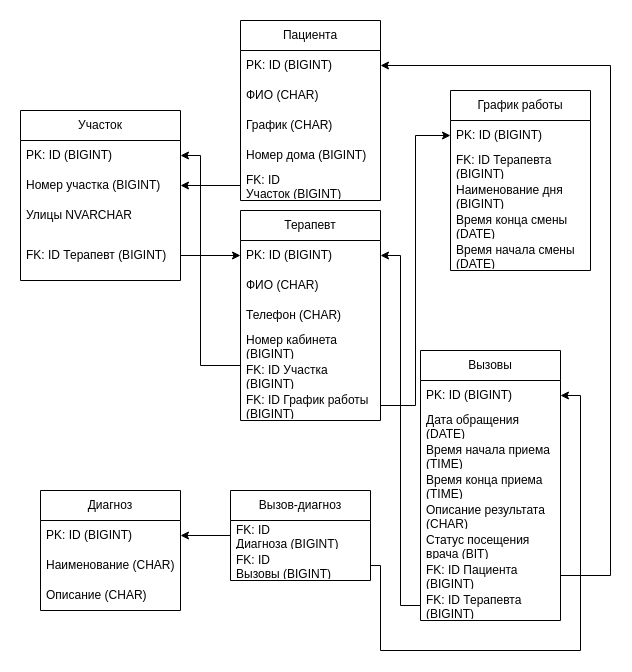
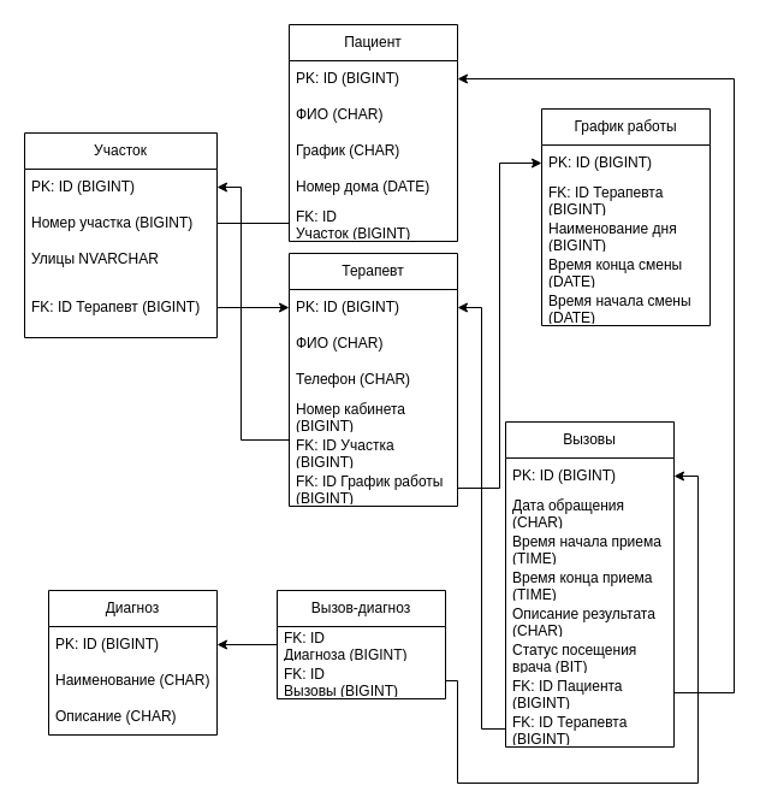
  <mxCell id="0" />
  <mxCell id="1" parent="0" />
  <mxCell id="2" value="Участок" style="swimlane;fontStyle=0;childLayout=stackLayout;horizontal=1;startSize=30;horizontalStack=0;resizeParent=1;resizeParentMax=0;resizeLast=0;collapsible=1;marginBottom=0;whiteSpace=wrap;html=1;" vertex="1" parent="1"><mxGeometry x="20" y="110" width="160" height="170" as="geometry" /></mxCell>
  <mxCell id="3" value="PK: ID (BIGINT)" style="text;strokeColor=none;fillColor=none;align=left;verticalAlign=middle;spacingLeft=4;spacingRight=4;overflow=hidden;points=[[0,0.5],[1,0.5]];portConstraint=eastwest;rotatable=0;whiteSpace=wrap;html=1;" vertex="1" parent="2"><mxGeometry y="30" width="160" height="30" as="geometry" /></mxCell>
  <mxCell id="4" value="Номер участка&amp;nbsp;(BIGINT)" style="text;strokeColor=none;fillColor=none;align=left;verticalAlign=middle;spacingLeft=4;spacingRight=4;overflow=hidden;points=[[0,0.5],[1,0.5]];portConstraint=eastwest;rotatable=0;whiteSpace=wrap;html=1;" vertex="1" parent="2"><mxGeometry y="60" width="160" height="30" as="geometry" /></mxCell>
  <mxCell id="5" value="Улицы NVARCHAR" style="text;strokeColor=none;fillColor=none;align=left;verticalAlign=middle;spacingLeft=4;spacingRight=4;overflow=hidden;points=[[0,0.5],[1,0.5]];portConstraint=eastwest;rotatable=0;whiteSpace=wrap;html=1;" vertex="1" parent="2"><mxGeometry y="90" width="160" height="30" as="geometry" /></mxCell>
  <mxCell id="6" value="FK: ID Терапевт&amp;nbsp;(BIGINT)" style="text;strokeColor=none;fillColor=none;align=left;verticalAlign=middle;spacingLeft=4;spacingRight=4;overflow=hidden;points=[[0,0.5],[1,0.5]];portConstraint=eastwest;rotatable=0;whiteSpace=wrap;html=1;" vertex="1" parent="2"><mxGeometry y="120" width="160" height="50" as="geometry" /></mxCell>
  <mxCell id="7" value="Терапевт" style="swimlane;fontStyle=0;childLayout=stackLayout;horizontal=1;startSize=30;horizontalStack=0;resizeParent=1;resizeParentMax=0;resizeLast=0;collapsible=1;marginBottom=0;whiteSpace=wrap;html=1;" vertex="1" parent="1"><mxGeometry x="240" y="210" width="140" height="210" as="geometry" /></mxCell>
  <mxCell id="8" value="PK: ID&amp;nbsp;(BIGINT)" style="text;strokeColor=none;fillColor=none;align=left;verticalAlign=middle;spacingLeft=4;spacingRight=4;overflow=hidden;points=[[0,0.5],[1,0.5]];portConstraint=eastwest;rotatable=0;whiteSpace=wrap;html=1;" vertex="1" parent="7"><mxGeometry y="30" width="140" height="30" as="geometry" /></mxCell>
  <mxCell id="9" value="ФИО (CHAR)" style="text;strokeColor=none;fillColor=none;align=left;verticalAlign=middle;spacingLeft=4;spacingRight=4;overflow=hidden;points=[[0,0.5],[1,0.5]];portConstraint=eastwest;rotatable=0;whiteSpace=wrap;html=1;" vertex="1" parent="7"><mxGeometry y="60" width="140" height="30" as="geometry" /></mxCell>
  <mxCell id="10" value="Телефон (CHAR)" style="text;strokeColor=none;fillColor=none;align=left;verticalAlign=middle;spacingLeft=4;spacingRight=4;overflow=hidden;points=[[0,0.5],[1,0.5]];portConstraint=eastwest;rotatable=0;whiteSpace=wrap;html=1;" vertex="1" parent="7"><mxGeometry y="90" width="140" height="30" as="geometry" /></mxCell>
  <mxCell id="11" value="Номер кабинета (BIGINT)" style="text;strokeColor=none;fillColor=none;align=left;verticalAlign=middle;spacingLeft=4;spacingRight=4;overflow=hidden;points=[[0,0.5],[1,0.5]];portConstraint=eastwest;rotatable=0;whiteSpace=wrap;html=1;" vertex="1" parent="7"><mxGeometry y="120" width="140" height="30" as="geometry" /></mxCell>
  <mxCell id="12" value="FK: ID Участка (BIGINT)" style="text;strokeColor=none;fillColor=none;align=left;verticalAlign=middle;spacingLeft=4;spacingRight=4;overflow=hidden;points=[[0,0.5],[1,0.5]];portConstraint=eastwest;rotatable=0;whiteSpace=wrap;html=1;" vertex="1" parent="7"><mxGeometry y="150" width="140" height="30" as="geometry" /></mxCell>
  <mxCell id="13" value="FK: ID График работы (BIGINT)" style="text;strokeColor=none;fillColor=none;align=left;verticalAlign=middle;spacingLeft=4;spacingRight=4;overflow=hidden;points=[[0,0.5],[1,0.5]];portConstraint=eastwest;rotatable=0;whiteSpace=wrap;html=1;" vertex="1" parent="7"><mxGeometry y="180" width="140" height="30" as="geometry" /></mxCell>
- <mxCell id="14" value="Пациента" style="swimlane;fontStyle=0;childLayout=stackLayout;horizontal=1;startSize=30;horizontalStack=0;resizeParent=1;resizeParentMax=0;resizeLast=0;collapsible=1;marginBottom=0;whiteSpace=wrap;html=1;" vertex="1" parent="1"><mxGeometry x="240" y="20" width="140" height="180" as="geometry" /></mxCell>
+ <mxCell id="14" value="Пациент" style="swimlane;fontStyle=0;childLayout=stackLayout;horizontal=1;startSize=30;horizontalStack=0;resizeParent=1;resizeParentMax=0;resizeLast=0;collapsible=1;marginBottom=0;whiteSpace=wrap;html=1;" vertex="1" parent="1"><mxGeometry x="240" y="20" width="140" height="180" as="geometry" /></mxCell>
  <mxCell id="15" value="PK: ID&amp;nbsp;(BIGINT)" style="text;strokeColor=none;fillColor=none;align=left;verticalAlign=middle;spacingLeft=4;spacingRight=4;overflow=hidden;points=[[0,0.5],[1,0.5]];portConstraint=eastwest;rotatable=0;whiteSpace=wrap;html=1;" vertex="1" parent="14"><mxGeometry y="30" width="140" height="30" as="geometry" /></mxCell>
  <mxCell id="16" value="ФИО (CHAR)" style="text;strokeColor=none;fillColor=none;align=left;verticalAlign=middle;spacingLeft=4;spacingRight=4;overflow=hidden;points=[[0,0.5],[1,0.5]];portConstraint=eastwest;rotatable=0;whiteSpace=wrap;html=1;" vertex="1" parent="14"><mxGeometry y="60" width="140" height="30" as="geometry" /></mxCell>
  <mxCell id="17" value="График (CHAR)" style="text;strokeColor=none;fillColor=none;align=left;verticalAlign=middle;spacingLeft=4;spacingRight=4;overflow=hidden;points=[[0,0.5],[1,0.5]];portConstraint=eastwest;rotatable=0;whiteSpace=wrap;html=1;" vertex="1" parent="14"><mxGeometry y="90" width="140" height="30" as="geometry" /></mxCell>
- <mxCell id="18" value="Номер дома&amp;nbsp;(BIGINT)" style="text;strokeColor=none;fillColor=none;align=left;verticalAlign=middle;spacingLeft=4;spacingRight=4;overflow=hidden;points=[[0,0.5],[1,0.5]];portConstraint=eastwest;rotatable=0;whiteSpace=wrap;html=1;" vertex="1" parent="14"><mxGeometry y="120" width="140" height="30" as="geometry" /></mxCell>
+ <mxCell id="18" value="Номер дома&amp;nbsp;(DATE)" style="text;strokeColor=none;fillColor=none;align=left;verticalAlign=middle;spacingLeft=4;spacingRight=4;overflow=hidden;points=[[0,0.5],[1,0.5]];portConstraint=eastwest;rotatable=0;whiteSpace=wrap;html=1;" vertex="1" parent="14"><mxGeometry y="120" width="140" height="30" as="geometry" /></mxCell>
  <mxCell id="19" value="FK: ID Участок&amp;nbsp;(BIGINT)" style="text;strokeColor=none;fillColor=none;align=left;verticalAlign=middle;spacingLeft=4;spacingRight=4;overflow=hidden;points=[[0,0.5],[1,0.5]];portConstraint=eastwest;rotatable=0;whiteSpace=wrap;html=1;" vertex="1" parent="14"><mxGeometry y="150" width="140" height="30" as="geometry" /></mxCell>
  <mxCell id="20" value="Диагноз" style="swimlane;fontStyle=0;childLayout=stackLayout;horizontal=1;startSize=30;horizontalStack=0;resizeParent=1;resizeParentMax=0;resizeLast=0;collapsible=1;marginBottom=0;whiteSpace=wrap;html=1;" vertex="1" parent="1"><mxGeometry x="40" y="490" width="140" height="120" as="geometry" /></mxCell>
  <mxCell id="21" value="PK: ID&amp;nbsp;(BIGINT)" style="text;strokeColor=none;fillColor=none;align=left;verticalAlign=middle;spacingLeft=4;spacingRight=4;overflow=hidden;points=[[0,0.5],[1,0.5]];portConstraint=eastwest;rotatable=0;whiteSpace=wrap;html=1;" vertex="1" parent="20"><mxGeometry y="30" width="140" height="30" as="geometry" /></mxCell>
  <mxCell id="22" value="Наименование (CHAR)" style="text;strokeColor=none;fillColor=none;align=left;verticalAlign=middle;spacingLeft=4;spacingRight=4;overflow=hidden;points=[[0,0.5],[1,0.5]];portConstraint=eastwest;rotatable=0;whiteSpace=wrap;html=1;" vertex="1" parent="20"><mxGeometry y="60" width="140" height="30" as="geometry" /></mxCell>
  <mxCell id="23" value="Описание (CHAR)" style="text;strokeColor=none;fillColor=none;align=left;verticalAlign=middle;spacingLeft=4;spacingRight=4;overflow=hidden;points=[[0,0.5],[1,0.5]];portConstraint=eastwest;rotatable=0;whiteSpace=wrap;html=1;" vertex="1" parent="20"><mxGeometry y="90" width="140" height="30" as="geometry" /></mxCell>
  <mxCell id="24" value="Вызовы" style="swimlane;fontStyle=0;childLayout=stackLayout;horizontal=1;startSize=30;horizontalStack=0;resizeParent=1;resizeParentMax=0;resizeLast=0;collapsible=1;marginBottom=0;whiteSpace=wrap;html=1;" vertex="1" parent="1"><mxGeometry x="420" y="350" width="140" height="270" as="geometry" /></mxCell>
  <mxCell id="25" value="PK: ID&amp;nbsp;(BIGINT)" style="text;strokeColor=none;fillColor=none;align=left;verticalAlign=middle;spacingLeft=4;spacingRight=4;overflow=hidden;points=[[0,0.5],[1,0.5]];portConstraint=eastwest;rotatable=0;whiteSpace=wrap;html=1;" vertex="1" parent="24"><mxGeometry y="30" width="140" height="30" as="geometry" /></mxCell>
- <mxCell id="26" value="Дата обращения (DATE)" style="text;strokeColor=none;fillColor=none;align=left;verticalAlign=middle;spacingLeft=4;spacingRight=4;overflow=hidden;points=[[0,0.5],[1,0.5]];portConstraint=eastwest;rotatable=0;whiteSpace=wrap;html=1;" vertex="1" parent="24"><mxGeometry y="60" width="140" height="30" as="geometry" /></mxCell>
+ <mxCell id="26" value="Дата обращения (CHAR)" style="text;strokeColor=none;fillColor=none;align=left;verticalAlign=middle;spacingLeft=4;spacingRight=4;overflow=hidden;points=[[0,0.5],[1,0.5]];portConstraint=eastwest;rotatable=0;whiteSpace=wrap;html=1;" vertex="1" parent="24"><mxGeometry y="60" width="140" height="30" as="geometry" /></mxCell>
  <mxCell id="27" value="Время начала приема (TIME)" style="text;strokeColor=none;fillColor=none;align=left;verticalAlign=middle;spacingLeft=4;spacingRight=4;overflow=hidden;points=[[0,0.5],[1,0.5]];portConstraint=eastwest;rotatable=0;whiteSpace=wrap;html=1;" vertex="1" parent="24"><mxGeometry y="90" width="140" height="30" as="geometry" /></mxCell>
  <mxCell id="28" value="Время конца приема (TIME)" style="text;strokeColor=none;fillColor=none;align=left;verticalAlign=middle;spacingLeft=4;spacingRight=4;overflow=hidden;points=[[0,0.5],[1,0.5]];portConstraint=eastwest;rotatable=0;whiteSpace=wrap;html=1;" vertex="1" parent="24"><mxGeometry y="120" width="140" height="30" as="geometry" /></mxCell>
  <mxCell id="29" value="Описание результата (CHAR)" style="text;strokeColor=none;fillColor=none;align=left;verticalAlign=middle;spacingLeft=4;spacingRight=4;overflow=hidden;points=[[0,0.5],[1,0.5]];portConstraint=eastwest;rotatable=0;whiteSpace=wrap;html=1;" vertex="1" parent="24"><mxGeometry y="150" width="140" height="30" as="geometry" /></mxCell>
  <mxCell id="30" value="Статус посещения врача (BIT)" style="text;strokeColor=none;fillColor=none;align=left;verticalAlign=middle;spacingLeft=4;spacingRight=4;overflow=hidden;points=[[0,0.5],[1,0.5]];portConstraint=eastwest;rotatable=0;whiteSpace=wrap;html=1;" vertex="1" parent="24"><mxGeometry y="180" width="140" height="30" as="geometry" /></mxCell>
  <mxCell id="31" value="FK: ID Пациента (BIGINT)" style="text;strokeColor=none;fillColor=none;align=left;verticalAlign=middle;spacingLeft=4;spacingRight=4;overflow=hidden;points=[[0,0.5],[1,0.5]];portConstraint=eastwest;rotatable=0;whiteSpace=wrap;html=1;" vertex="1" parent="24"><mxGeometry y="210" width="140" height="30" as="geometry" /></mxCell>
  <mxCell id="32" value="FK: ID Терапевта (BIGINT)" style="text;strokeColor=none;fillColor=none;align=left;verticalAlign=middle;spacingLeft=4;spacingRight=4;overflow=hidden;points=[[0,0.5],[1,0.5]];portConstraint=eastwest;rotatable=0;whiteSpace=wrap;html=1;" vertex="1" parent="24"><mxGeometry y="240" width="140" height="30" as="geometry" /></mxCell>
  <mxCell id="33" value="График работы" style="swimlane;fontStyle=0;childLayout=stackLayout;horizontal=1;startSize=30;horizontalStack=0;resizeParent=1;resizeParentMax=0;resizeLast=0;collapsible=1;marginBottom=0;whiteSpace=wrap;html=1;" vertex="1" parent="1"><mxGeometry x="450" y="90" width="140" height="180" as="geometry" /></mxCell>
  <mxCell id="34" value="PK: ID (BIGINT)" style="text;strokeColor=none;fillColor=none;align=left;verticalAlign=middle;spacingLeft=4;spacingRight=4;overflow=hidden;points=[[0,0.5],[1,0.5]];portConstraint=eastwest;rotatable=0;whiteSpace=wrap;html=1;" vertex="1" parent="33"><mxGeometry y="30" width="140" height="30" as="geometry" /></mxCell>
  <mxCell id="35" value="FK: ID Терапевта (BIGINT)" style="text;strokeColor=none;fillColor=none;align=left;verticalAlign=middle;spacingLeft=4;spacingRight=4;overflow=hidden;points=[[0,0.5],[1,0.5]];portConstraint=eastwest;rotatable=0;whiteSpace=wrap;html=1;" vertex="1" parent="33"><mxGeometry y="60" width="140" height="30" as="geometry" /></mxCell>
  <mxCell id="36" value="Наименование дня (BIGINT)" style="text;strokeColor=none;fillColor=none;align=left;verticalAlign=middle;spacingLeft=4;spacingRight=4;overflow=hidden;points=[[0,0.5],[1,0.5]];portConstraint=eastwest;rotatable=0;whiteSpace=wrap;html=1;" vertex="1" parent="33"><mxGeometry y="90" width="140" height="30" as="geometry" /></mxCell>
  <mxCell id="37" value="Время конца смены (DATE)" style="text;strokeColor=none;fillColor=none;align=left;verticalAlign=middle;spacingLeft=4;spacingRight=4;overflow=hidden;points=[[0,0.5],[1,0.5]];portConstraint=eastwest;rotatable=0;whiteSpace=wrap;html=1;" vertex="1" parent="33"><mxGeometry y="120" width="140" height="30" as="geometry" /></mxCell>
  <mxCell id="38" value="Время начала смены (DATE)" style="text;strokeColor=none;fillColor=none;align=left;verticalAlign=middle;spacingLeft=4;spacingRight=4;overflow=hidden;points=[[0,0.5],[1,0.5]];portConstraint=eastwest;rotatable=0;whiteSpace=wrap;html=1;" vertex="1" parent="33"><mxGeometry y="150" width="140" height="30" as="geometry" /></mxCell>
  <mxCell id="39" value="Вызов-диагноз" style="swimlane;fontStyle=0;childLayout=stackLayout;horizontal=1;startSize=30;horizontalStack=0;resizeParent=1;resizeParentMax=0;resizeLast=0;collapsible=1;marginBottom=0;whiteSpace=wrap;html=1;" vertex="1" parent="1"><mxGeometry x="230" y="490" width="140" height="90" as="geometry" /></mxCell>
  <mxCell id="40" value="FK: ID Диагноза&amp;nbsp;(BIGINT)" style="text;strokeColor=none;fillColor=none;align=left;verticalAlign=middle;spacingLeft=4;spacingRight=4;overflow=hidden;points=[[0,0.5],[1,0.5]];portConstraint=eastwest;rotatable=0;whiteSpace=wrap;html=1;" vertex="1" parent="39"><mxGeometry y="30" width="140" height="30" as="geometry" /></mxCell>
  <mxCell id="41" value="FK: ID Вызовы&amp;nbsp;(BIGINT)" style="text;strokeColor=none;fillColor=none;align=left;verticalAlign=middle;spacingLeft=4;spacingRight=4;overflow=hidden;points=[[0,0.5],[1,0.5]];portConstraint=eastwest;rotatable=0;whiteSpace=wrap;html=1;" vertex="1" parent="39"><mxGeometry y="60" width="140" height="30" as="geometry" /></mxCell>
  <mxCell id="42" style="edgeStyle=orthogonalEdgeStyle;rounded=0;orthogonalLoop=1;jettySize=auto;html=1;entryX=1;entryY=0.5;entryDx=0;entryDy=0;" edge="1" parent="1" source="40" target="21"><mxGeometry relative="1" as="geometry" /></mxCell>
  <mxCell id="43" style="edgeStyle=orthogonalEdgeStyle;rounded=0;orthogonalLoop=1;jettySize=auto;html=1;exitX=1;exitY=0.5;exitDx=0;exitDy=0;entryX=1;entryY=0.5;entryDx=0;entryDy=0;" edge="1" parent="1" source="41" target="25"><mxGeometry relative="1" as="geometry"><Array as="points"><mxPoint x="380" y="565" /><mxPoint x="380" y="650" /><mxPoint x="580" y="650" /><mxPoint x="580" y="395" /></Array></mxGeometry></mxCell>
  <mxCell id="44" style="edgeStyle=orthogonalEdgeStyle;rounded=0;orthogonalLoop=1;jettySize=auto;html=1;exitX=0;exitY=0.5;exitDx=0;exitDy=0;" edge="1" parent="1" source="32" target="8"><mxGeometry relative="1" as="geometry" /></mxCell>
  <mxCell id="45" style="edgeStyle=orthogonalEdgeStyle;rounded=0;orthogonalLoop=1;jettySize=auto;html=1;entryX=1;entryY=0.5;entryDx=0;entryDy=0;exitX=1;exitY=0.5;exitDx=0;exitDy=0;" edge="1" parent="1" source="31" target="15"><mxGeometry relative="1" as="geometry"><Array as="points"><mxPoint x="610" y="575" /><mxPoint x="610" y="65" /></Array></mxGeometry></mxCell>
  <mxCell id="46" style="edgeStyle=orthogonalEdgeStyle;rounded=0;orthogonalLoop=1;jettySize=auto;html=1;exitX=0;exitY=0.5;exitDx=0;exitDy=0;" edge="1" parent="1" source="12" target="3"><mxGeometry relative="1" as="geometry"><Array as="points"><mxPoint x="200" y="365" /><mxPoint x="200" y="155" /></Array></mxGeometry></mxCell>
  <mxCell id="47" style="edgeStyle=orthogonalEdgeStyle;rounded=0;orthogonalLoop=1;jettySize=auto;html=1;exitX=1;exitY=0.5;exitDx=0;exitDy=0;" edge="1" parent="1" source="6" target="8"><mxGeometry relative="1" as="geometry" /></mxCell>
- <mxCell id="48" style="edgeStyle=orthogonalEdgeStyle;rounded=0;orthogonalLoop=1;jettySize=auto;html=1;exitX=0;exitY=0.5;exitDx=0;exitDy=0;" edge="1" parent="1" source="19" target="4"><mxGeometry relative="1" as="geometry" /></mxCell>
+ <mxCell id="48" style="edgeStyle=orthogonalEdgeStyle;rounded=0;orthogonalLoop=1;jettySize=auto;html=1;exitX=0;exitY=0.5;exitDx=0;exitDy=0;endArrow=none;" edge="1" parent="1" source="19" target="4"><mxGeometry relative="1" as="geometry" /></mxCell>
  <mxCell id="49" style="edgeStyle=orthogonalEdgeStyle;rounded=0;orthogonalLoop=1;jettySize=auto;html=1;exitX=1;exitY=0.5;exitDx=0;exitDy=0;" edge="1" parent="1" source="13" target="34"><mxGeometry relative="1" as="geometry" /></mxCell>
